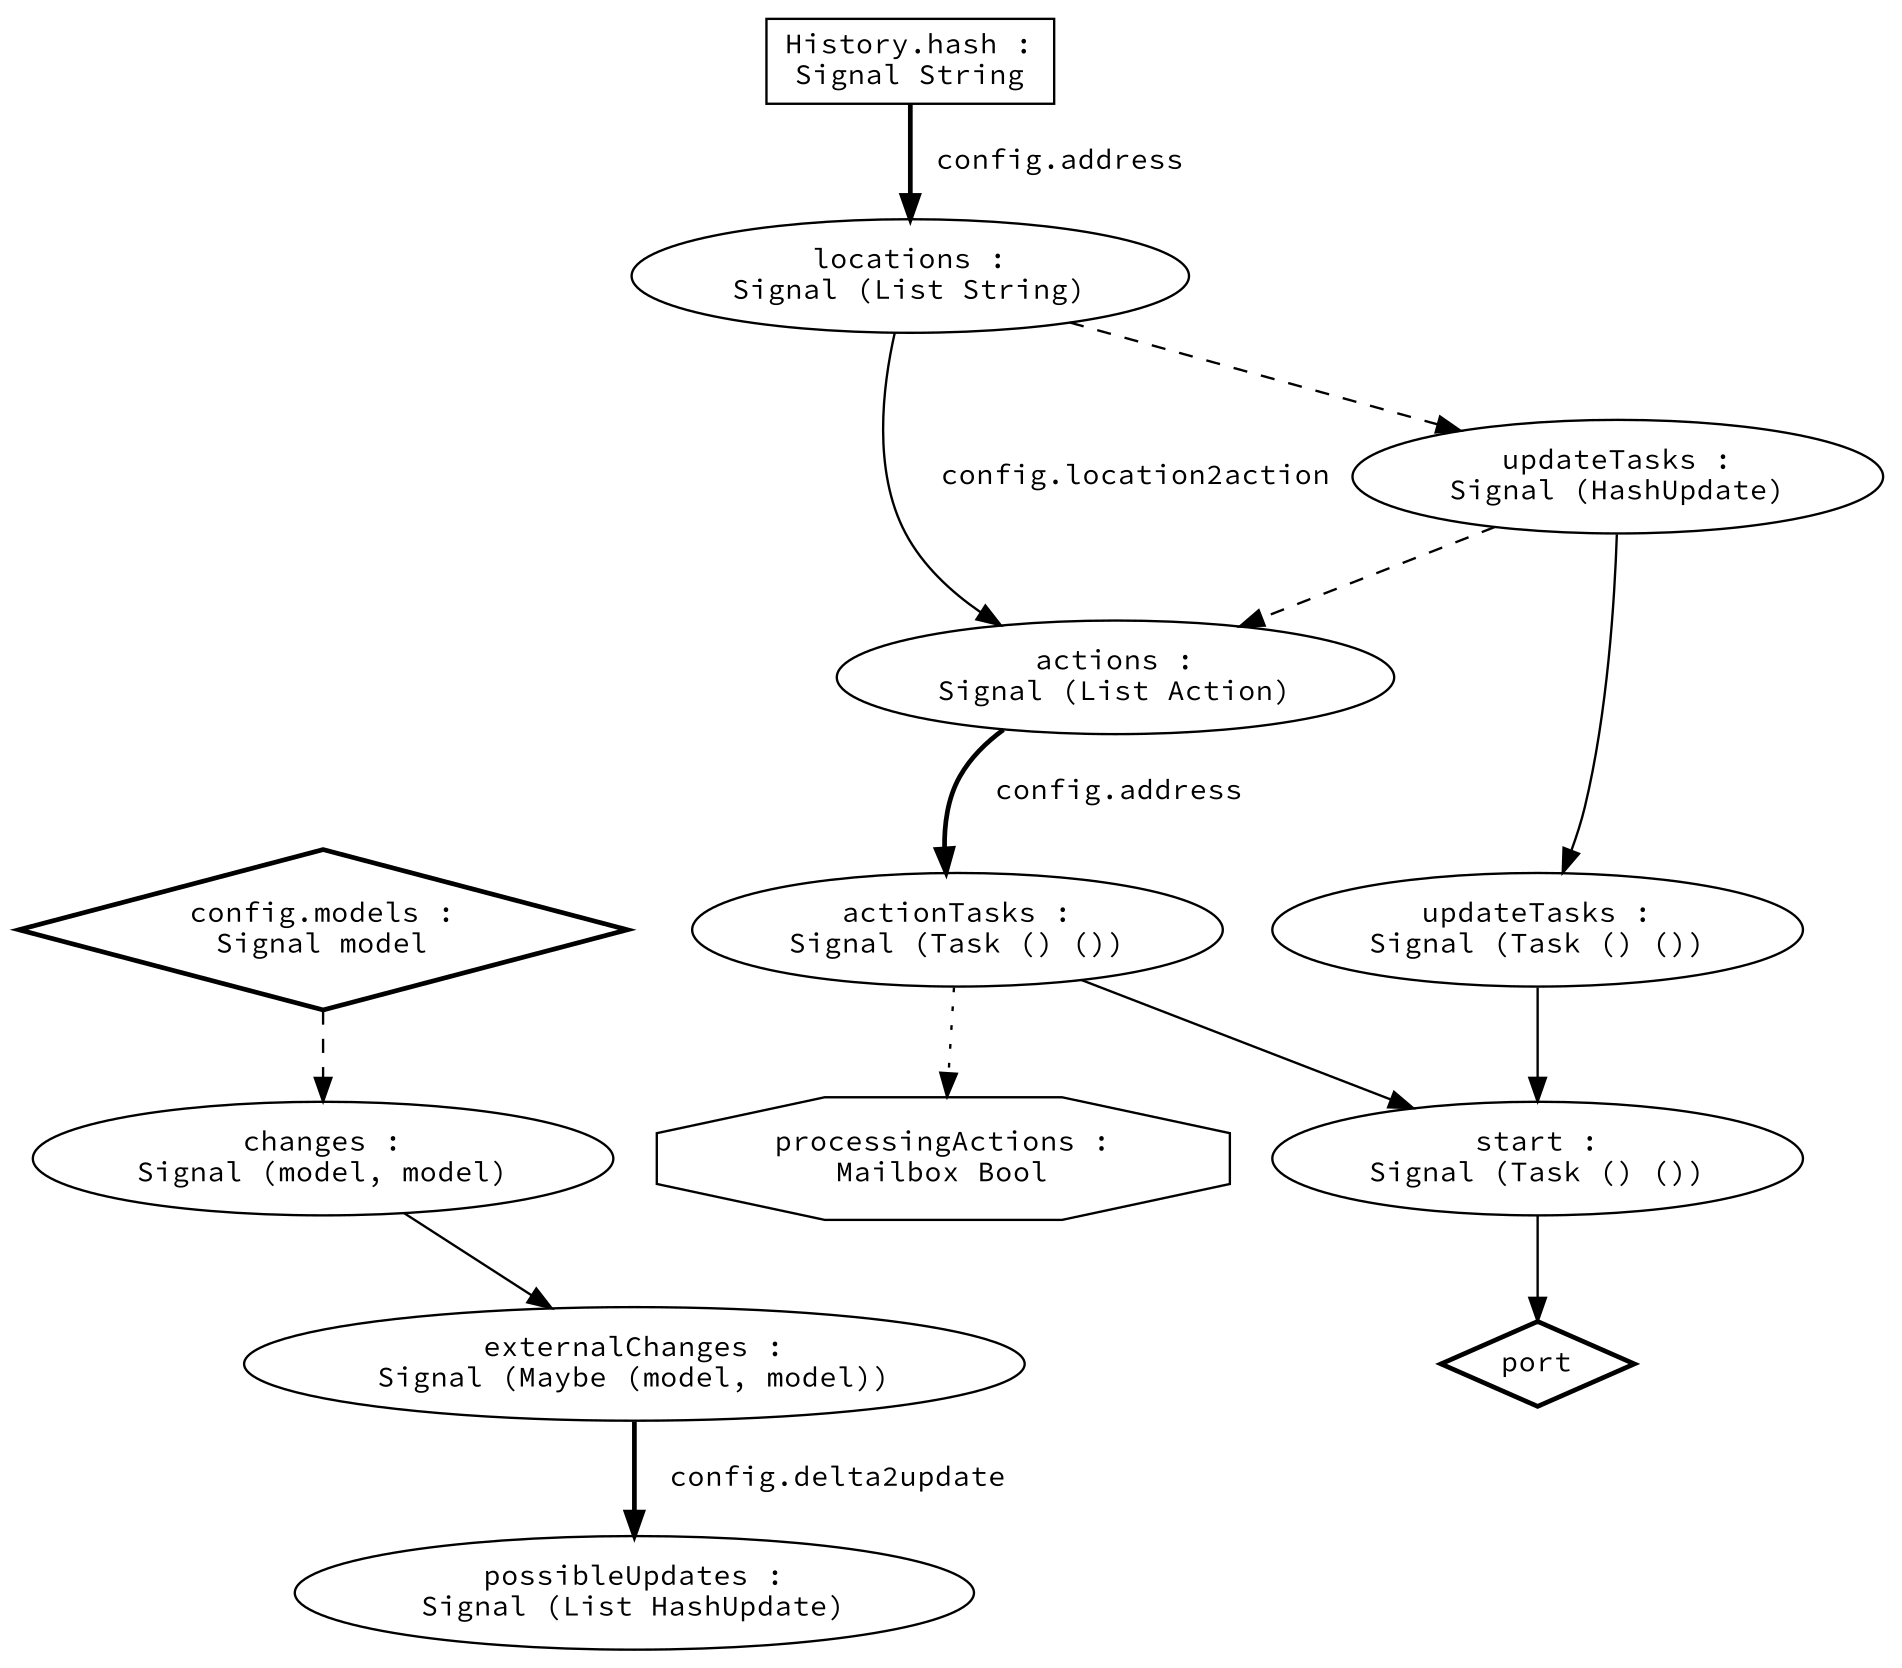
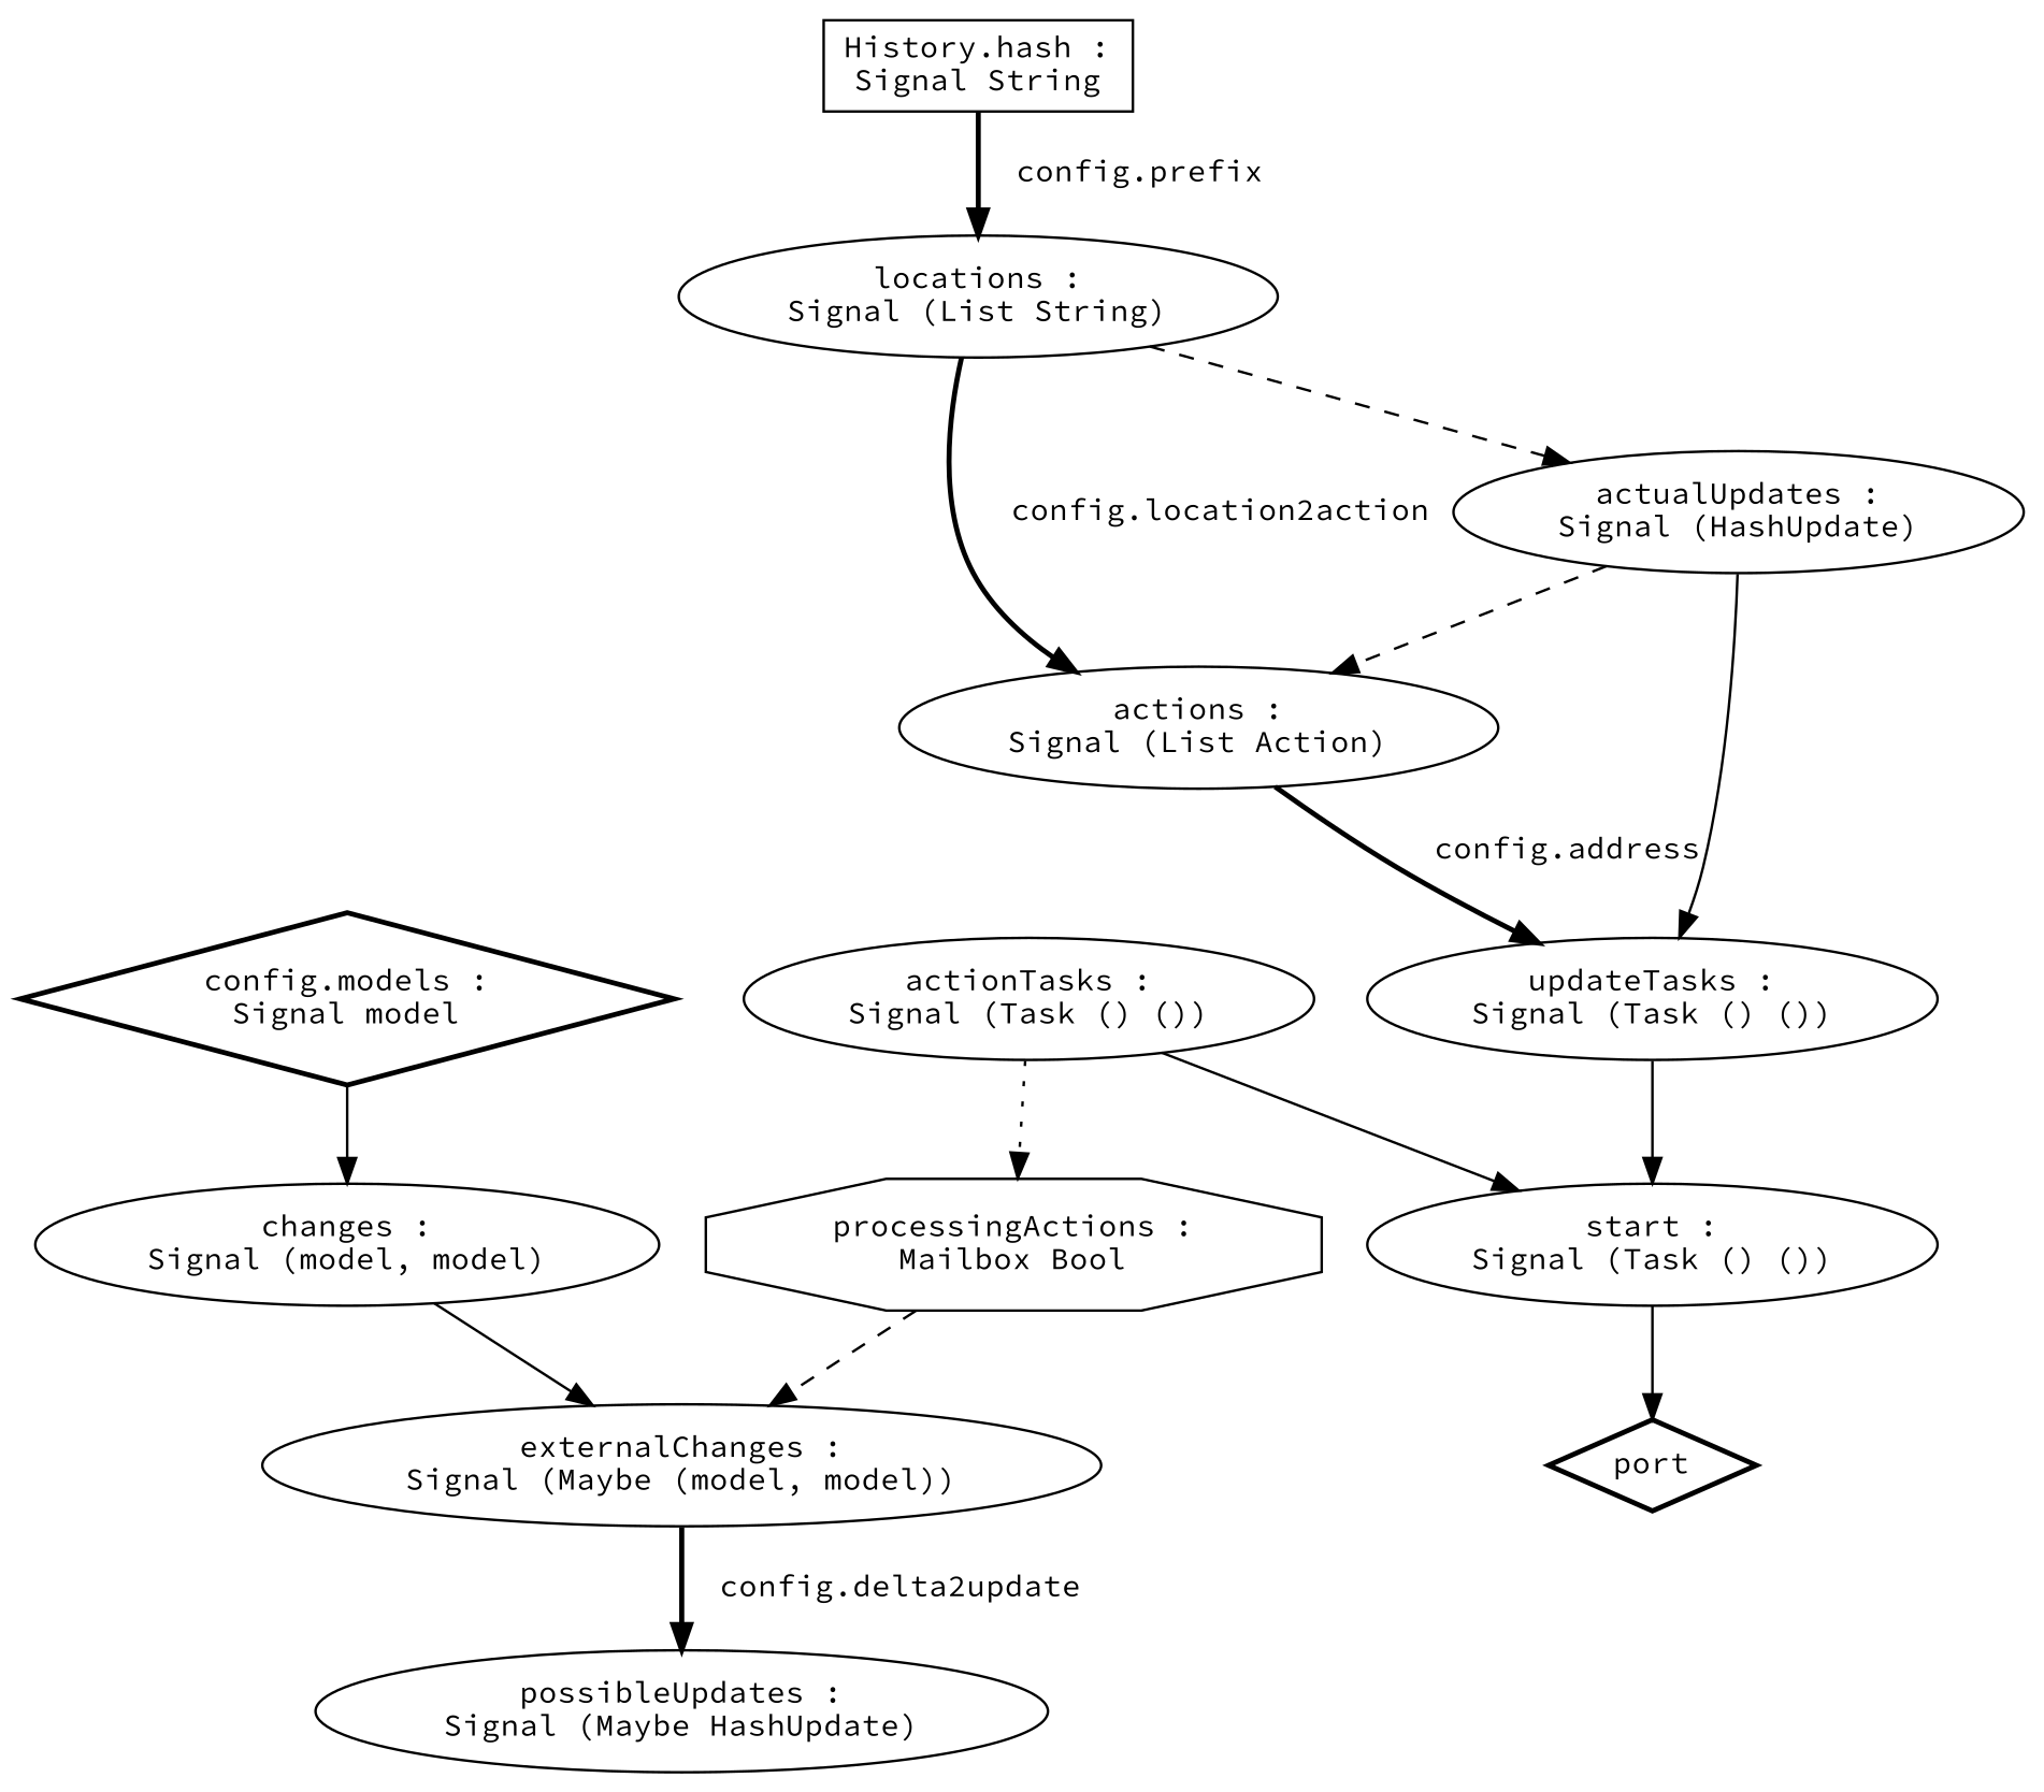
  digraph {
    fontname="Source Code Pro"
    node [fontname="Source Code Pro" fontsize=12]
    edge [fontname="Source Code Pro" fontsize=12]
    n1 [label="processingActions :\nMailbox Bool" shape=octagon]
    n2 [label="changes :\nSignal (model, model)"]
    n3 [label="externalChanges :\nSignal (Maybe (model, model))"]
    n4 [label="config.models :\nSignal model" shape=diamond style=bold]
-   n5 [label="possibleUpdates :\nSignal (List HashUpdate)"]
+   n5 [label="possibleUpdates :\nSignal (Maybe HashUpdate)"]
    n6 [label="History.hash :\nSignal String" shape=box]
    n7 [label="locations :\nSignal (List String)"]
-   n8 [label="updateTasks :\nSignal (HashUpdate)"]
+   n8 [label="actualUpdates :\nSignal (HashUpdate)"]
    n9 [label="actions :\nSignal (List Action)"]
    n10 [label="updateTasks :\nSignal (Task () ())"]
    n11 [label="actionTasks :\nSignal (Task () ())"]
    n12 [label="start :\nSignal (Task () ())"]
    n13 [label=port shape=diamond style=bold]
    subgraph sub_1 {
      rank=same
      n1
      n2
    }
+   n1 -> n3 [style=dashed]
    n2 -> n3
    n3 -> n5 [label="  config.delta2update" style=bold]
-   n4 -> n2 [style=dashed]
-   n6 -> n7 [label="  config.address" style=bold]
+   n4 -> n2
+   n6 -> n7 [label="  config.prefix" style=bold]
    n7 -> n8 [style=dashed]
-   n7 -> n9 [label="  config.location2action" style=solid]
+   n7 -> n9 [label="  config.location2action" style=bold]
    n8 -> n9 [style=dashed]
    n8 -> n10
-   n9 -> n11 [label="  config.address" style=bold]
+   n9 -> n10 [label="  config.address" style=bold]
    n10 -> n12
    n11 -> n1 [style=dotted]
    n11 -> n12
    n12 -> n13
  }
